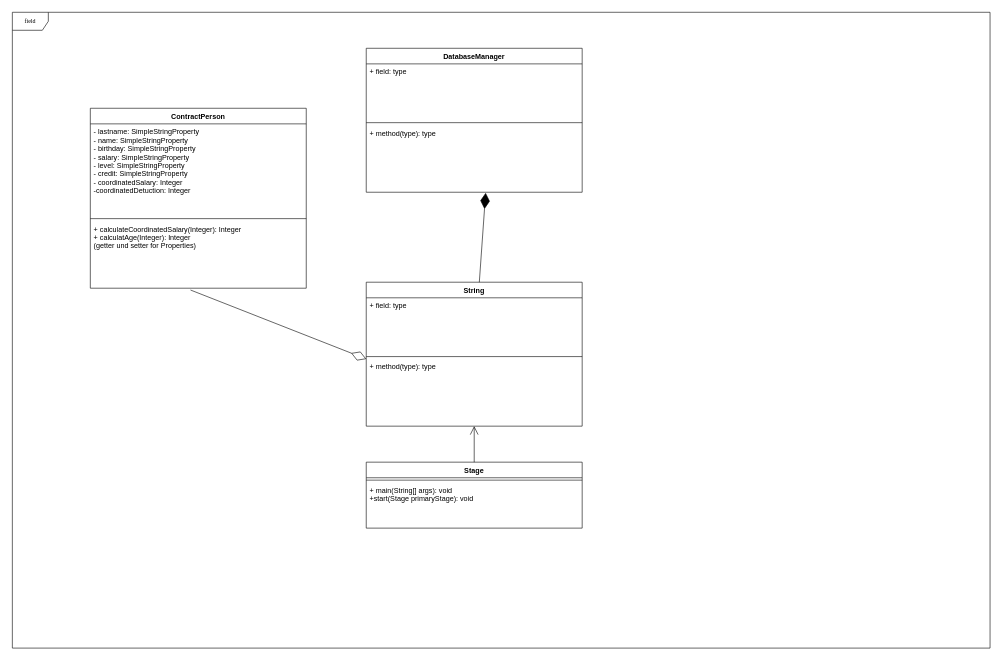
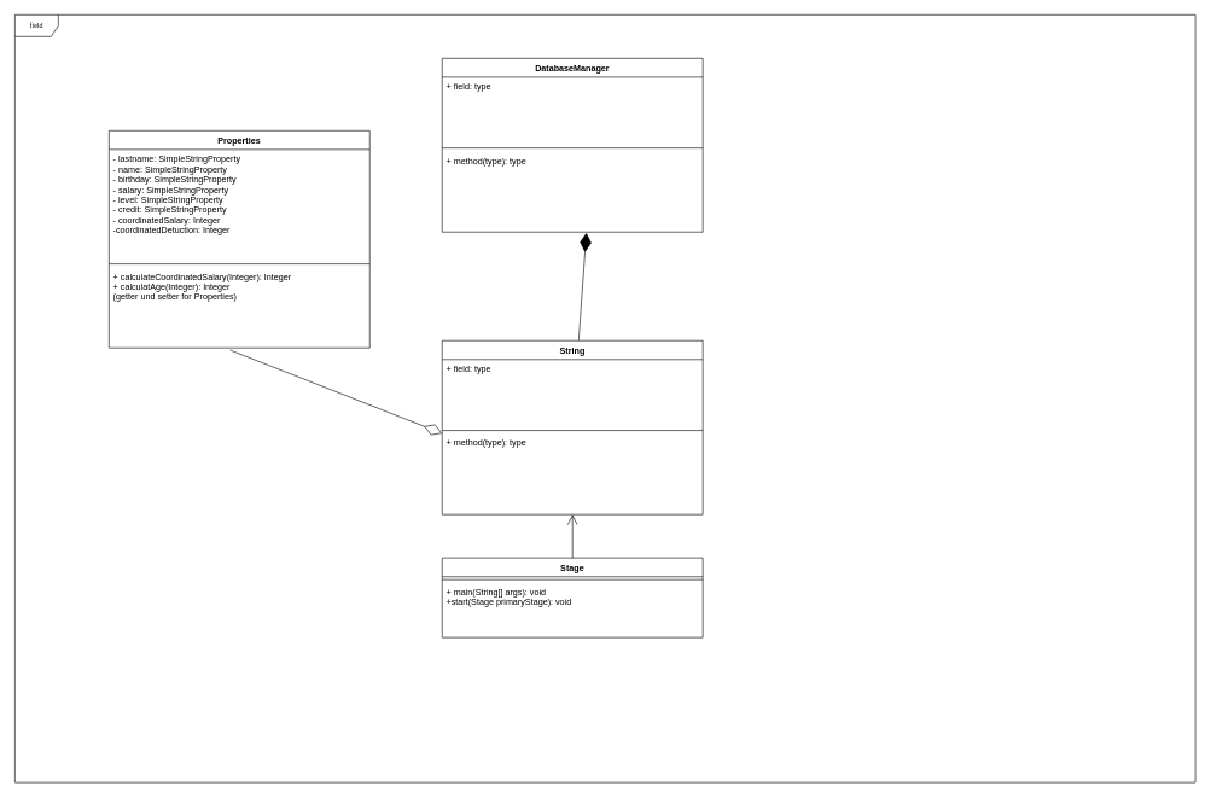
  <mxCell id="0" />
  <mxCell id="1" parent="0" />
  <mxCell id="2" value="field" style="shape=umlFrame;whiteSpace=wrap;html=1;rounded=0;shadow=0;comic=0;labelBackgroundColor=none;strokeColor=#000000;strokeWidth=1;fillColor=#ffffff;fontFamily=Verdana;fontSize=10;fontColor=#000000;align=center;" parent="1" vertex="1"><mxGeometry x="20" y="20" width="1630" height="1060" as="geometry" /></mxCell>
- <mxCell id="3" value="ContractPerson" style="swimlane;fontStyle=1;align=center;verticalAlign=top;childLayout=stackLayout;horizontal=1;startSize=26;horizontalStack=0;resizeParent=1;resizeParentMax=0;resizeLast=0;collapsible=1;marginBottom=0;" parent="1" vertex="1"><mxGeometry x="150" y="180" width="360" height="300" as="geometry" /></mxCell>
+ <mxCell id="3" value="Properties" style="swimlane;fontStyle=1;align=center;verticalAlign=top;childLayout=stackLayout;horizontal=1;startSize=26;horizontalStack=0;resizeParent=1;resizeParentMax=0;resizeLast=0;collapsible=1;marginBottom=0;" parent="1" vertex="1"><mxGeometry x="150" y="180" width="360" height="300" as="geometry" /></mxCell>
  <mxCell id="4" value="- lastname: SimpleStringProperty&#10;- name: SimpleStringProperty&#10;- birthday: SimpleStringProperty&#10;- salary: SimpleStringProperty&#10;- level: SimpleStringProperty&#10;- credit: SimpleStringProperty&#10;- coordinatedSalary: Integer&#10;-coordinatedDetuction: Integer&#10; &#10; &#10; &#10; " style="text;strokeColor=none;fillColor=none;align=left;verticalAlign=top;spacingLeft=4;spacingRight=4;overflow=hidden;rotatable=0;points=[[0,0.5],[1,0.5]];portConstraint=eastwest;" parent="3" vertex="1"><mxGeometry y="26" width="360" height="154" as="geometry" /></mxCell>
  <mxCell id="5" value="" style="line;strokeWidth=1;fillColor=none;align=left;verticalAlign=middle;spacingTop=-1;spacingLeft=3;spacingRight=3;rotatable=0;labelPosition=right;points=[];portConstraint=eastwest;" parent="3" vertex="1"><mxGeometry y="180" width="360" height="8" as="geometry" /></mxCell>
  <mxCell id="6" value="+ calculateCoordinatedSalary(Integer): Integer&#10;+ calculatAge(Integer): Integer&#10;(getter und setter for Properties)" style="text;strokeColor=none;fillColor=none;align=left;verticalAlign=top;spacingLeft=4;spacingRight=4;overflow=hidden;rotatable=0;points=[[0,0.5],[1,0.5]];portConstraint=eastwest;" parent="3" vertex="1"><mxGeometry y="188" width="360" height="112" as="geometry" /></mxCell>
  <mxCell id="7" value="Stage" style="swimlane;fontStyle=1;align=center;verticalAlign=top;childLayout=stackLayout;horizontal=1;startSize=26;horizontalStack=0;resizeParent=1;resizeParentMax=0;resizeLast=0;collapsible=1;marginBottom=0;" parent="1" vertex="1"><mxGeometry x="610" y="770" width="360" height="110" as="geometry" /></mxCell>
  <mxCell id="8" value="" style="line;strokeWidth=1;fillColor=none;align=left;verticalAlign=middle;spacingTop=-1;spacingLeft=3;spacingRight=3;rotatable=0;labelPosition=right;points=[];portConstraint=eastwest;" parent="7" vertex="1"><mxGeometry y="26" width="360" height="8" as="geometry" /></mxCell>
  <mxCell id="9" value="+ main(String[] args): void&#10;+start(Stage primaryStage): void&#10;" style="text;strokeColor=none;fillColor=none;align=left;verticalAlign=top;spacingLeft=4;spacingRight=4;overflow=hidden;rotatable=0;points=[[0,0.5],[1,0.5]];portConstraint=eastwest;" parent="7" vertex="1"><mxGeometry y="34" width="360" height="76" as="geometry" /></mxCell>
  <mxCell id="10" value="DatabaseManager" style="swimlane;fontStyle=1;align=center;verticalAlign=top;childLayout=stackLayout;horizontal=1;startSize=26;horizontalStack=0;resizeParent=1;resizeParentMax=0;resizeLast=0;collapsible=1;marginBottom=0;" parent="1" vertex="1"><mxGeometry x="610" y="80" width="360" height="240" as="geometry" /></mxCell>
  <mxCell id="11" value="+ field: type" style="text;strokeColor=none;fillColor=none;align=left;verticalAlign=top;spacingLeft=4;spacingRight=4;overflow=hidden;rotatable=0;points=[[0,0.5],[1,0.5]];portConstraint=eastwest;" parent="10" vertex="1"><mxGeometry y="26" width="360" height="94" as="geometry" /></mxCell>
  <mxCell id="12" value="" style="line;strokeWidth=1;fillColor=none;align=left;verticalAlign=middle;spacingTop=-1;spacingLeft=3;spacingRight=3;rotatable=0;labelPosition=right;points=[];portConstraint=eastwest;" parent="10" vertex="1"><mxGeometry y="120" width="360" height="8" as="geometry" /></mxCell>
  <mxCell id="13" value="+ method(type): type" style="text;strokeColor=none;fillColor=none;align=left;verticalAlign=top;spacingLeft=4;spacingRight=4;overflow=hidden;rotatable=0;points=[[0,0.5],[1,0.5]];portConstraint=eastwest;" parent="10" vertex="1"><mxGeometry y="128" width="360" height="112" as="geometry" /></mxCell>
  <mxCell id="14" value="String" style="swimlane;fontStyle=1;align=center;verticalAlign=top;childLayout=stackLayout;horizontal=1;startSize=26;horizontalStack=0;resizeParent=1;resizeParentMax=0;resizeLast=0;collapsible=1;marginBottom=0;" parent="1" vertex="1"><mxGeometry x="610" y="470" width="360" height="240" as="geometry" /></mxCell>
  <mxCell id="15" value="+ field: type" style="text;strokeColor=none;fillColor=none;align=left;verticalAlign=top;spacingLeft=4;spacingRight=4;overflow=hidden;rotatable=0;points=[[0,0.5],[1,0.5]];portConstraint=eastwest;" parent="14" vertex="1"><mxGeometry y="26" width="360" height="94" as="geometry" /></mxCell>
  <mxCell id="16" value="" style="line;strokeWidth=1;fillColor=none;align=left;verticalAlign=middle;spacingTop=-1;spacingLeft=3;spacingRight=3;rotatable=0;labelPosition=right;points=[];portConstraint=eastwest;" parent="14" vertex="1"><mxGeometry y="120" width="360" height="8" as="geometry" /></mxCell>
  <mxCell id="17" value="+ method(type): type" style="text;strokeColor=none;fillColor=none;align=left;verticalAlign=top;spacingLeft=4;spacingRight=4;overflow=hidden;rotatable=0;points=[[0,0.5],[1,0.5]];portConstraint=eastwest;" parent="14" vertex="1"><mxGeometry y="128" width="360" height="112" as="geometry" /></mxCell>
  <mxCell id="18" value="" style="endArrow=diamondThin;endFill=1;endSize=24;html=1;entryX=0.553;entryY=1.009;entryDx=0;entryDy=0;entryPerimeter=0;" parent="1" source="14" target="13" edge="1"><mxGeometry width="160" relative="1" as="geometry"><mxPoint x="440" y="480" as="sourcePoint" /><mxPoint x="600" y="480" as="targetPoint" /></mxGeometry></mxCell>
  <mxCell id="19" value="" style="endArrow=open;endFill=1;endSize=12;html=1;exitX=0.5;exitY=0;exitDx=0;exitDy=0;" parent="1" source="7" target="17" edge="1"><mxGeometry width="160" relative="1" as="geometry"><mxPoint x="1060" y="720" as="sourcePoint" /><mxPoint x="1220" y="720" as="targetPoint" /></mxGeometry></mxCell>
  <mxCell id="20" value="" style="endArrow=diamondThin;endFill=0;endSize=24;html=1;exitX=0.464;exitY=1.027;exitDx=0;exitDy=0;exitPerimeter=0;" parent="1" source="6" edge="1"><mxGeometry width="160" relative="1" as="geometry"><mxPoint x="380" y="650" as="sourcePoint" /><mxPoint x="610" y="598" as="targetPoint" /></mxGeometry></mxCell>
